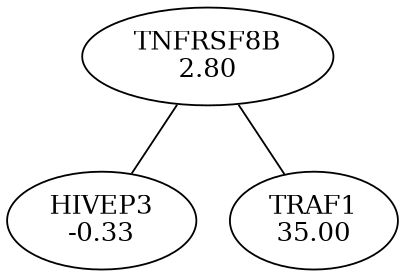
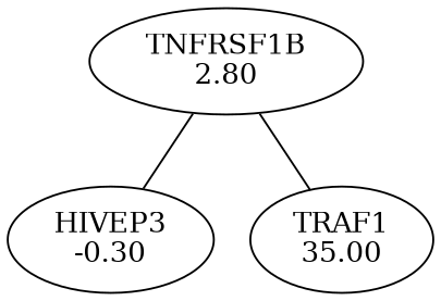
  digraph {
    edge [arrowhead=none]
-   n1 [label="HIVEP3\n-0.33"]
-   n2 [label="TNFRSF8B\n2.80"]
+   n1 [label="HIVEP3\n-0.30"]
+   n2 [label="TNFRSF1B\n2.80"]
    n3 [label="TRAF1\n35.00"]
    n2 -> n1
    n2 -> n3
  }
